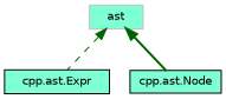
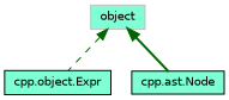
  digraph {
    node [color=black fillcolor=aquamarine fontname=Helvetica fontsize=10 shape=record style=filled]
    edge [color=darkgreen dir=back fontname=Helvetica fontsize=10 labelfontname=Helvetica labelfontsize=10]
-   n1 [fontcolor=black height=0.2 label="cpp.ast.Expr" width=0.4]
+   n1 [fontcolor=black height=0.2 label="cpp.object.Expr" width=0.4]
    n2 [height=0.2 label="cpp.ast.Node" width=0.4]
-   n3 [color=grey75 height=0.2 label=ast width=0.4]
+   n3 [color=grey75 height=0.2 label=object width=0.4]
    n3 -> n1 [style=dashed]
    n3 -> n2 [style=bold]
  }
